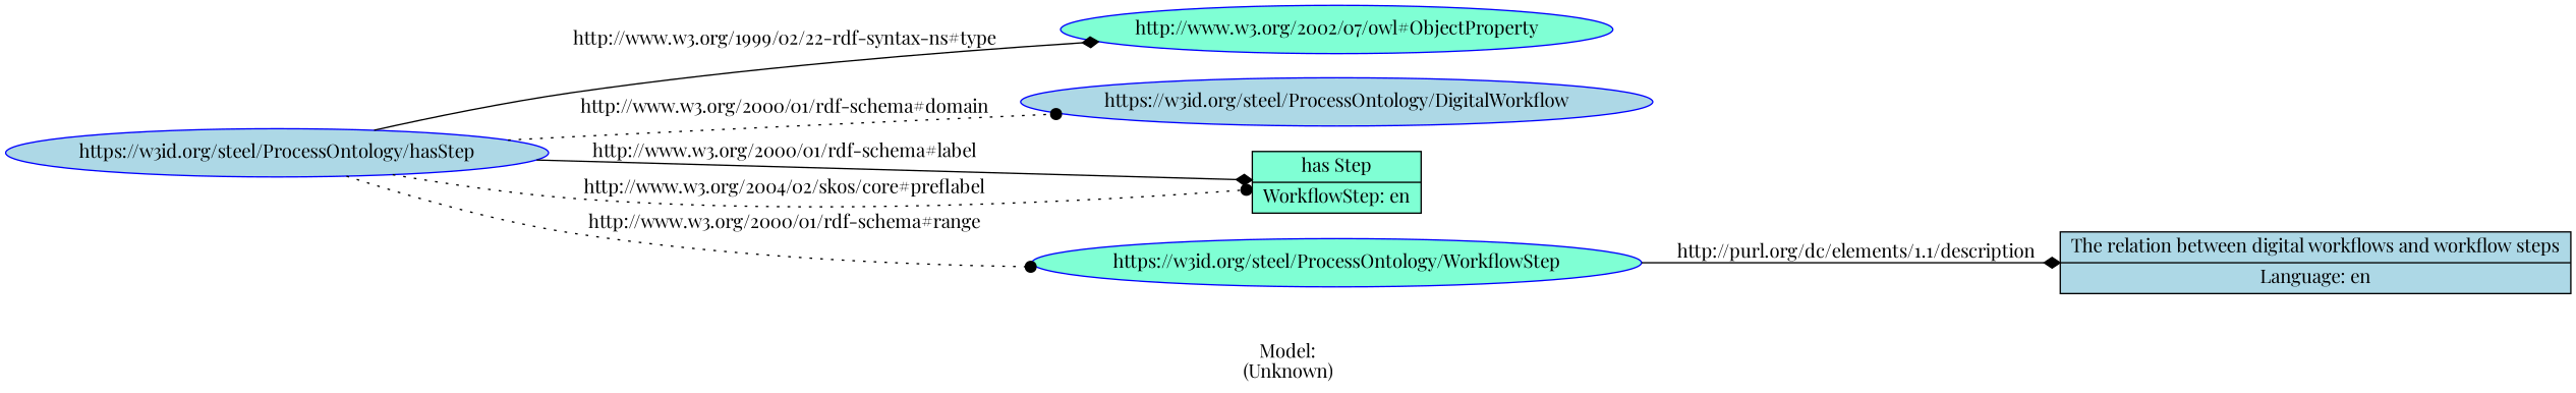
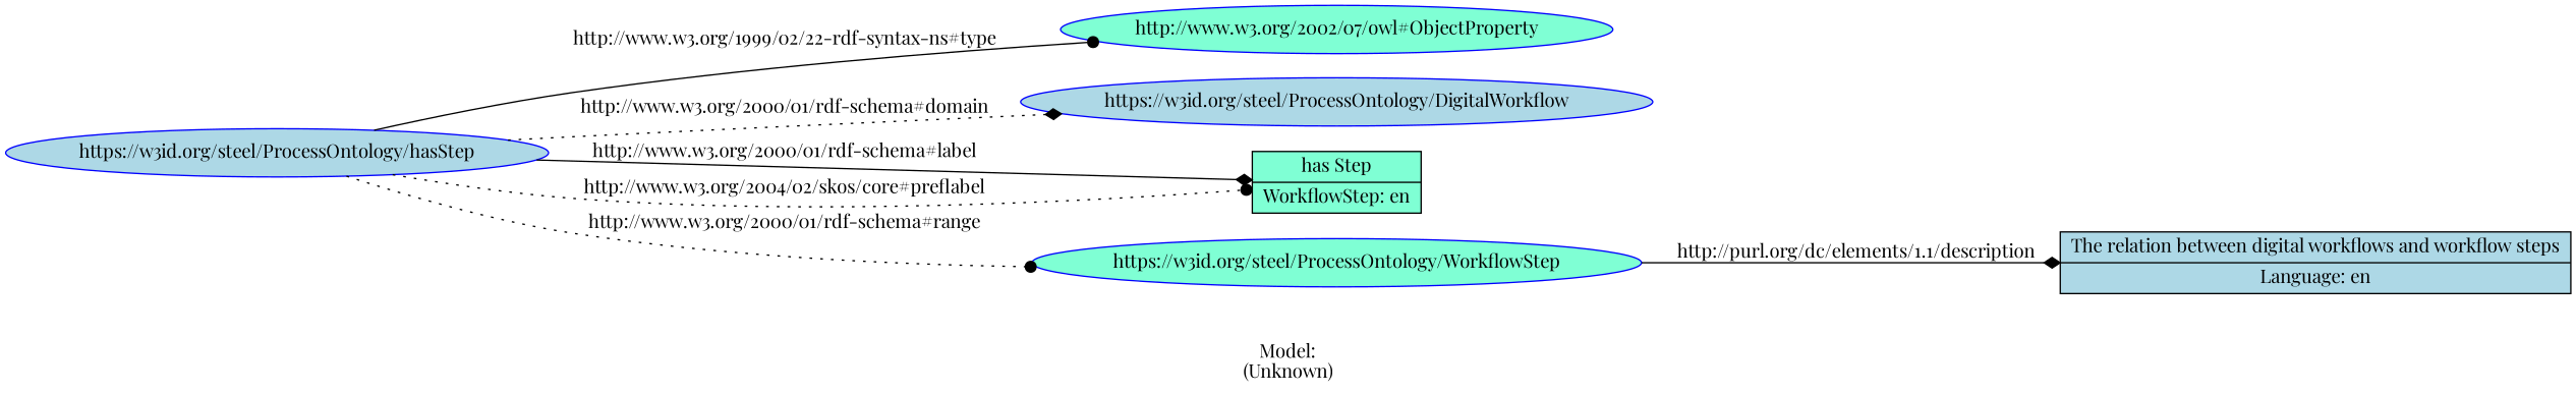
  digraph {
    fontname="Playfair Display"
    label="\n\nModel:\n(Unknown)"
    rankdir=LR
    node [color=blue fillcolor=lightblue fontname="Playfair Display" shape=ellipse style=filled]
    edge [arrowhead=dot fontname="Playfair Display" style=solid]
    n1 [label="https://w3id.org/steel/ProcessOntology/hasStep"]
    n2 [fillcolor=aquamarine label="http://www.w3.org/2002/07/owl#ObjectProperty"]
    n3 [label="https://w3id.org/steel/ProcessOntology/DigitalWorkflow"]
    n4 [fillcolor=aquamarine label="has Step|WorkflowStep: en" shape=record color=""]
    n5 [fillcolor=aquamarine label="https://w3id.org/steel/ProcessOntology/WorkflowStep"]
    n6 [label="The relation between digital workflows and workflow steps|Language: en" shape=record color=""]
-   n1 -> n2 [arrowhead=diamond label="http://www.w3.org/1999/02/22-rdf-syntax-ns#type"]
-   n1 -> n3 [label="http://www.w3.org/2000/01/rdf-schema#domain" style=dotted]
+   n1 -> n2 [label="http://www.w3.org/1999/02/22-rdf-syntax-ns#type"]
+   n1 -> n3 [arrowhead=diamond label="http://www.w3.org/2000/01/rdf-schema#domain" style=dotted]
    n1 -> n4 [arrowhead=diamond label="http://www.w3.org/2000/01/rdf-schema#label"]
    n1 -> n4 [label="http://www.w3.org/2004/02/skos/core#preflabel" style=dotted]
    n1 -> n5 [label="http://www.w3.org/2000/01/rdf-schema#range" style=dotted]
    n5 -> n6 [arrowhead=diamond label="http://purl.org/dc/elements/1.1/description"]
  }
